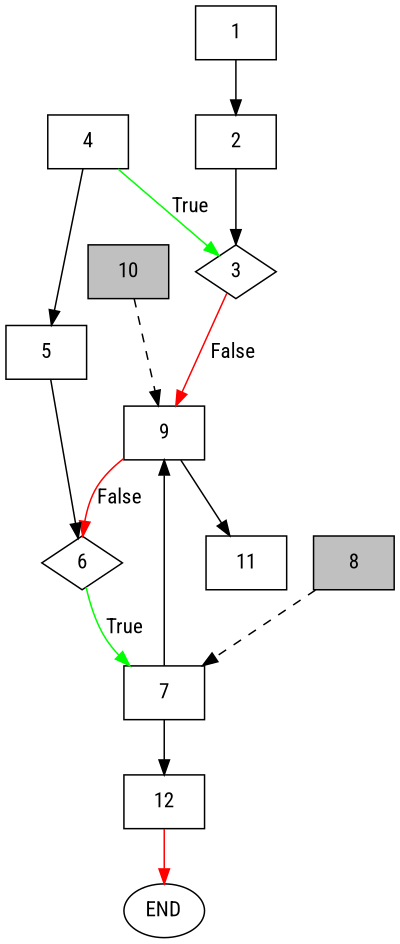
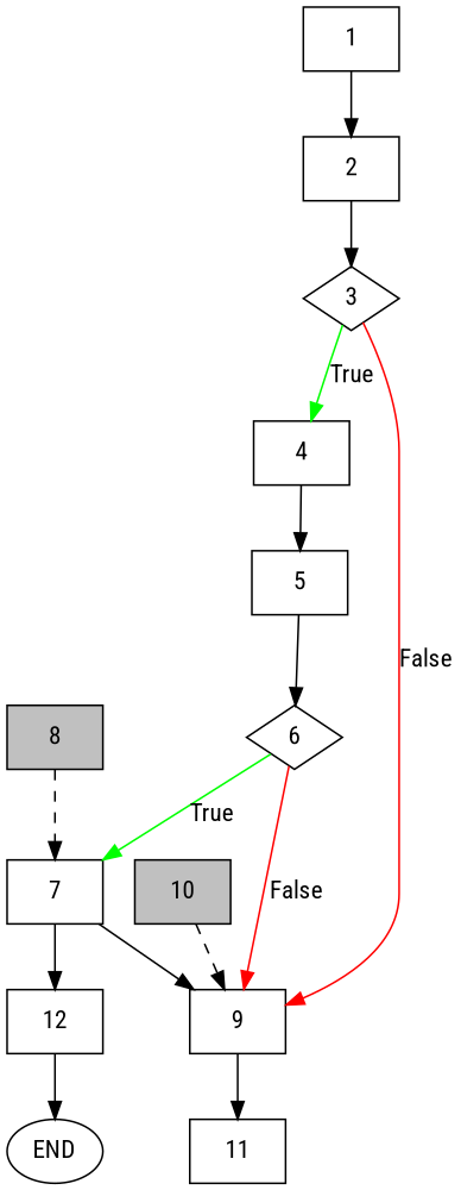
  digraph {
    fontname="Roboto Condensed"
    node [fontname="Roboto Condensed" shape=box]
    edge [fontname="Roboto Condensed"]
    n1 [label=1]
    n2 [label=2]
    n3 [label=END shape=oval]
    n4 [label=3 shape=diamond]
    n5 [label=9]
    n6 [label=4]
    n7 [label=11]
    n8 [label=5]
    n9 [label=6 shape=diamond]
    n10 [label=7]
    n11 [label=12]
    n12 [fillcolor=gray label=8 style=filled]
    n13 [fillcolor=gray label=10 style=filled]
    n1 -> n2
    n2 -> n4
    n4 -> n5 [color=red label=False]
-   n6 -> n4 [color=green label=True]
+   n4 -> n6 [color=green label=True]
    n5 -> n7
    n6 -> n8
    n8 -> n9
-   n5 -> n9 [color=red label=False]
+   n9 -> n5 [color=red label=False]
    n9 -> n10 [color=green label=True]
    n10 -> n5
    n10 -> n11
-   n11 -> n3 [color=red]
+   n11 -> n3
    n12 -> n10 [style=dashed]
    n13 -> n5 [style=dashed]
  }
